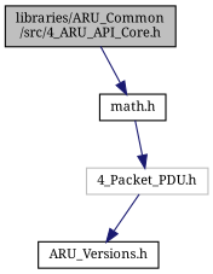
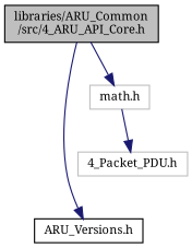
  digraph {
    fontname="Noto Serif"
    node [color=black fillcolor=white fontname="Noto Serif" fontsize=10 shape=record style=filled]
    edge [color=midnightblue fontname="Noto Serif" fontsize=10 labelfontname=Helvetica labelfontsize=10 style=solid]
    n1 [fillcolor=grey75 fontcolor=black height=0.2 label="libraries/ARU_Common\l/src/4_ARU_API_Core.h" width=0.4]
    n2 [height=0.2 label="ARU_Versions.h" width=0.4]
-   n3 [height=0.2 label="math.h" width=0.4]
+   n3 [color=grey75 height=0.2 label="math.h" width=0.4]
    n4 [color=grey75 height=0.2 label="4_Packet_PDU.h" width=0.4]
-   n4 -> n2
+   n1 -> n2
    n1 -> n3
    n3 -> n4
  }
